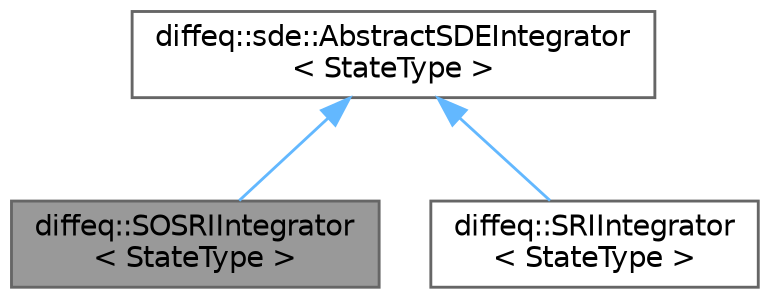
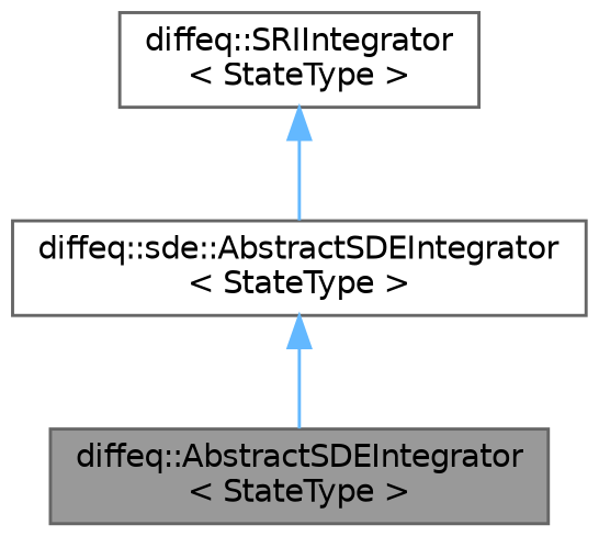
  digraph {
    node [color=gray40 fillcolor=white fontname=Helvetica fontsize=10 shape=box style=filled]
    edge [color=steelblue1 dir=back fontname=Helvetica fontsize=10 labelfontname=Helvetica labelfontsize=10 style=solid]
-   n1 [fillcolor=grey60 fontcolor=black height=0.2 label="diffeq::SOSRIIntegrator\l\< StateType \>" width=0.4]
+   n1 [fillcolor=grey60 fontcolor=black height=0.2 label="diffeq::AbstractSDEIntegrator\l\< StateType \>" width=0.4]
    n2 [height=0.2 label="diffeq::SRIIntegrator\l\< StateType \>" width=0.4]
    n3 [height=0.2 label="diffeq::sde::AbstractSDEIntegrator\l\< StateType \>" width=0.4]
    n3 -> n1
-   n3 -> n2
+   n2 -> n3
  }
